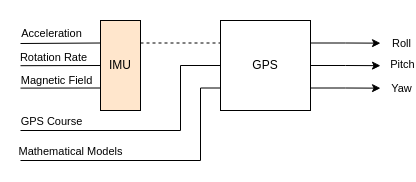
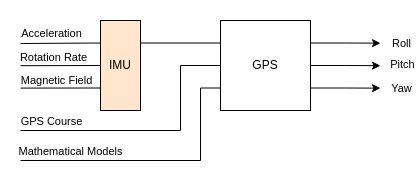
  <mxCell id="0" />
  <mxCell id="1" parent="0" />
  <mxCell id="2" style="edgeStyle=none;html=1;exitX=0;exitY=0.25;exitDx=0;exitDy=0;endArrow=none;endFill=0;" parent="1" source="9" edge="1"><mxGeometry relative="1" as="geometry"><mxPoint x="20" y="43" as="targetPoint" /></mxGeometry></mxCell>
  <mxCell id="3" value="Acceleration" style="edgeLabel;html=1;align=center;verticalAlign=middle;resizable=0;points=[];" vertex="1" connectable="0" parent="2"><mxGeometry x="-0.193" y="-1" relative="1" as="geometry"><mxPoint x="-17" y="-9" as="offset" /></mxGeometry></mxCell>
  <mxCell id="4" style="edgeStyle=none;html=1;exitX=0;exitY=0.5;exitDx=0;exitDy=0;endArrow=none;endFill=0;" edge="1" parent="1" source="9"><mxGeometry relative="1" as="geometry"><mxPoint x="20" y="65.2" as="targetPoint" /></mxGeometry></mxCell>
  <mxCell id="5" value="Rotation Rate" style="edgeLabel;html=1;align=center;verticalAlign=middle;resizable=0;points=[];" vertex="1" connectable="0" parent="4"><mxGeometry x="0.617" y="-2" relative="1" as="geometry"><mxPoint x="18" y="-7" as="offset" /></mxGeometry></mxCell>
  <mxCell id="6" style="edgeStyle=none;html=1;exitX=0;exitY=0.75;exitDx=0;exitDy=0;endArrow=none;endFill=0;" edge="1" parent="1" source="9"><mxGeometry relative="1" as="geometry"><mxPoint x="20" y="87.6" as="targetPoint" /></mxGeometry></mxCell>
  <mxCell id="7" value="Magnetic Field" style="edgeLabel;html=1;align=center;verticalAlign=middle;resizable=0;points=[];" vertex="1" connectable="0" parent="6"><mxGeometry x="0.537" y="-1" relative="1" as="geometry"><mxPoint x="17" y="-7" as="offset" /></mxGeometry></mxCell>
- <mxCell id="8" style="edgeStyle=none;html=1;exitX=1;exitY=0.25;exitDx=0;exitDy=0;entryX=0;entryY=0.25;entryDx=0;entryDy=0;endArrow=none;endFill=0;dashed=1;" edge="1" parent="1" source="9" target="20"><mxGeometry relative="1" as="geometry" /></mxCell>
+ <mxCell id="8" style="edgeStyle=none;html=1;exitX=1;exitY=0.25;exitDx=0;exitDy=0;entryX=0;entryY=0.25;entryDx=0;entryDy=0;endArrow=none;endFill=0;" edge="1" parent="1" source="9" target="20"><mxGeometry relative="1" as="geometry" /></mxCell>
  <mxCell id="9" value="IMU" style="rounded=0;whiteSpace=wrap;html=1;fillColor=#ffe6cc;" parent="1" vertex="1"><mxGeometry x="100" y="20" width="40" height="90" as="geometry" /></mxCell>
  <mxCell id="10" style="edgeStyle=orthogonalEdgeStyle;html=1;exitX=0;exitY=0.5;exitDx=0;exitDy=0;endArrow=none;endFill=0;rounded=0;" edge="1" parent="1" source="20"><mxGeometry relative="1" as="geometry"><mxPoint x="20" y="130" as="targetPoint" /><Array as="points"><mxPoint x="180" y="65" /><mxPoint x="180" y="130" /></Array></mxGeometry></mxCell>
  <mxCell id="11" value="GPS Course" style="edgeLabel;html=1;align=center;verticalAlign=middle;resizable=0;points=[];" vertex="1" connectable="0" parent="10"><mxGeometry x="0.908" y="-2" relative="1" as="geometry"><mxPoint x="18" y="-8" as="offset" /></mxGeometry></mxCell>
  <mxCell id="12" style="edgeStyle=orthogonalEdgeStyle;rounded=0;html=1;exitX=0;exitY=0.75;exitDx=0;exitDy=0;endArrow=none;endFill=0;" edge="1" parent="1" source="20"><mxGeometry relative="1" as="geometry"><mxPoint x="20" y="160" as="targetPoint" /><Array as="points"><mxPoint x="200" y="88" /><mxPoint x="200" y="160" /></Array></mxGeometry></mxCell>
  <mxCell id="13" value="Mathematical Models" style="edgeLabel;html=1;align=center;verticalAlign=middle;resizable=0;points=[];" vertex="1" connectable="0" parent="12"><mxGeometry x="0.746" y="2" relative="1" as="geometry"><mxPoint x="15" y="-12" as="offset" /></mxGeometry></mxCell>
  <mxCell id="14" style="edgeStyle=orthogonalEdgeStyle;rounded=0;html=1;exitX=1;exitY=0.25;exitDx=0;exitDy=0;endArrow=classic;endFill=1;" edge="1" parent="1" source="20"><mxGeometry relative="1" as="geometry"><mxPoint x="380" y="42.667" as="targetPoint" /></mxGeometry></mxCell>
  <mxCell id="15" value="Roll" style="edgeLabel;html=1;align=center;verticalAlign=middle;resizable=0;points=[];" vertex="1" connectable="0" parent="14"><mxGeometry x="0.729" relative="1" as="geometry"><mxPoint x="30" as="offset" /></mxGeometry></mxCell>
  <mxCell id="16" style="edgeStyle=orthogonalEdgeStyle;rounded=0;html=1;exitX=1;exitY=0.5;exitDx=0;exitDy=0;endArrow=classic;endFill=1;" edge="1" parent="1" source="20"><mxGeometry relative="1" as="geometry"><mxPoint x="380" y="65.167" as="targetPoint" /></mxGeometry></mxCell>
  <mxCell id="17" value="Pitch" style="edgeLabel;html=1;align=center;verticalAlign=middle;resizable=0;points=[];" vertex="1" connectable="0" parent="16"><mxGeometry x="0.753" y="2" relative="1" as="geometry"><mxPoint x="30" as="offset" /></mxGeometry></mxCell>
  <mxCell id="18" style="edgeStyle=orthogonalEdgeStyle;rounded=0;html=1;exitX=1;exitY=0.75;exitDx=0;exitDy=0;endArrow=classic;endFill=1;" edge="1" parent="1" source="20"><mxGeometry relative="1" as="geometry"><mxPoint x="380" y="87.667" as="targetPoint" /></mxGeometry></mxCell>
  <mxCell id="19" value="Yaw" style="edgeLabel;html=1;align=center;verticalAlign=middle;resizable=0;points=[];" vertex="1" connectable="0" parent="18"><mxGeometry relative="1" as="geometry"><mxPoint x="55" as="offset" /></mxGeometry></mxCell>
  <mxCell id="20" value="GPS" style="rounded=0;whiteSpace=wrap;html=1;" vertex="1" parent="1"><mxGeometry x="220" y="20" width="90" height="90" as="geometry" /></mxCell>
